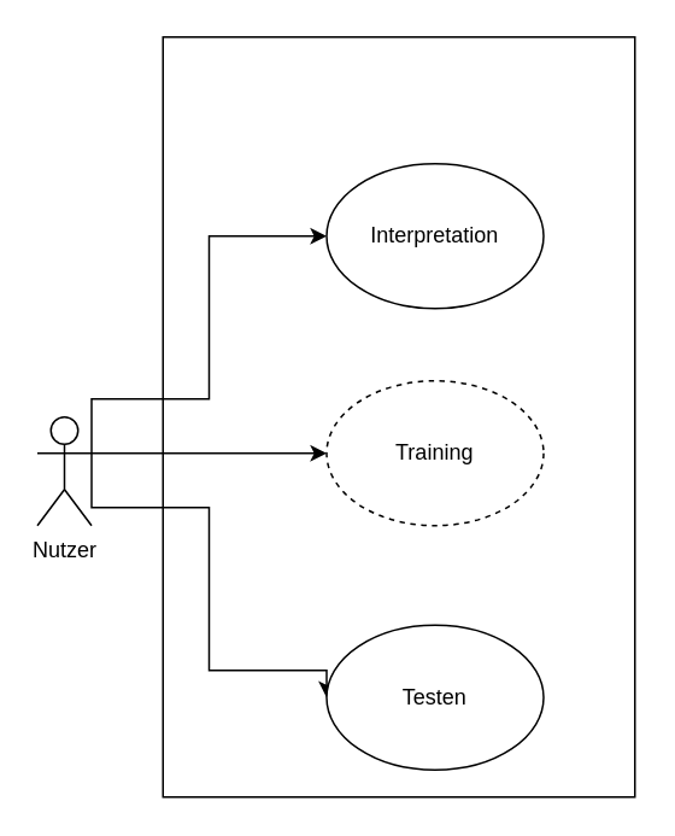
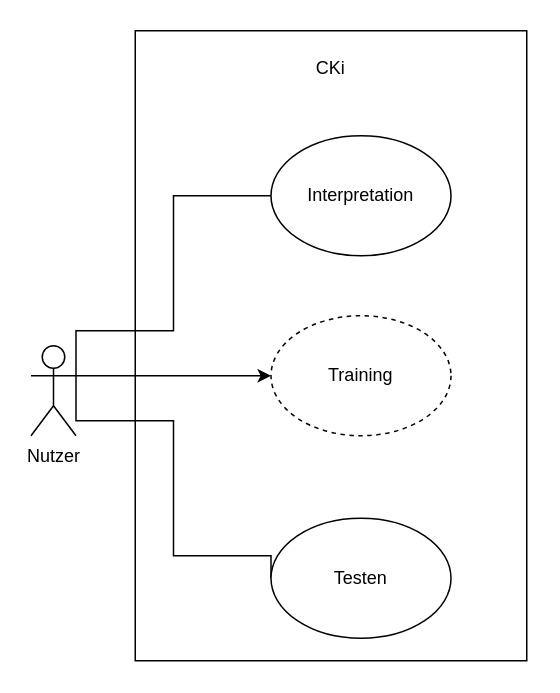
  <mxCell id="0" />
  <mxCell id="1" parent="0" />
  <mxCell id="2" value="" style="rounded=0;whiteSpace=wrap;html=1;" vertex="1" parent="1"><mxGeometry x="89.5" y="20" width="261" height="420" as="geometry" /></mxCell>
- <mxCell id="3" style="edgeStyle=orthogonalEdgeStyle;rounded=0;orthogonalLoop=1;jettySize=auto;html=1;entryX=0;entryY=0.5;entryDx=0;entryDy=0;exitX=1;exitY=0.333;exitDx=0;exitDy=0;exitPerimeter=0;" edge="1" parent="1" source="6" target="9"><mxGeometry relative="1" as="geometry"><mxPoint x="60" y="240" as="sourcePoint" /><mxPoint x="180" y="130" as="targetPoint" /><Array as="points"><mxPoint x="50" y="220" /><mxPoint x="115" y="220" /><mxPoint x="115" y="130" /></Array></mxGeometry></mxCell>
+ <mxCell id="3" style="edgeStyle=orthogonalEdgeStyle;rounded=0;orthogonalLoop=1;jettySize=auto;html=1;entryX=0;entryY=0.5;entryDx=0;entryDy=0;exitX=1;exitY=0.333;exitDx=0;exitDy=0;exitPerimeter=0;endArrow=none;" edge="1" parent="1" source="6" target="9"><mxGeometry relative="1" as="geometry"><mxPoint x="60" y="240" as="sourcePoint" /><mxPoint x="180" y="130" as="targetPoint" /><Array as="points"><mxPoint x="50" y="220" /><mxPoint x="115" y="220" /><mxPoint x="115" y="130" /></Array></mxGeometry></mxCell>
  <mxCell id="4" style="edgeStyle=orthogonalEdgeStyle;rounded=0;orthogonalLoop=1;jettySize=auto;html=1;exitX=1;exitY=0.333;exitDx=0;exitDy=0;exitPerimeter=0;entryX=0;entryY=0.5;entryDx=0;entryDy=0;" edge="1" parent="1" source="6" target="10"><mxGeometry relative="1" as="geometry"><mxPoint x="180" y="250" as="targetPoint" /></mxGeometry></mxCell>
- <mxCell id="5" style="edgeStyle=orthogonalEdgeStyle;rounded=0;orthogonalLoop=1;jettySize=auto;html=1;entryX=0;entryY=0.5;entryDx=0;entryDy=0;exitX=1;exitY=0.333;exitDx=0;exitDy=0;exitPerimeter=0;" edge="1" parent="1" source="6" target="11"><mxGeometry relative="1" as="geometry"><mxPoint x="180" y="370" as="targetPoint" /><Array as="points"><mxPoint x="50" y="280" /><mxPoint x="115" y="280" /><mxPoint x="115" y="370" /></Array></mxGeometry></mxCell>
+ <mxCell id="5" style="edgeStyle=orthogonalEdgeStyle;rounded=0;orthogonalLoop=1;jettySize=auto;html=1;entryX=0;entryY=0.5;entryDx=0;entryDy=0;exitX=1;exitY=0.333;exitDx=0;exitDy=0;exitPerimeter=0;endArrow=none;" edge="1" parent="1" source="6" target="11"><mxGeometry relative="1" as="geometry"><mxPoint x="180" y="370" as="targetPoint" /><Array as="points"><mxPoint x="50" y="280" /><mxPoint x="115" y="280" /><mxPoint x="115" y="370" /></Array></mxGeometry></mxCell>
  <mxCell id="6" value="Nutzer" style="shape=umlActor;verticalLabelPosition=bottom;verticalAlign=top;html=1;outlineConnect=0;" vertex="1" parent="1"><mxGeometry x="20" y="230" width="30" height="60" as="geometry" /></mxCell>
+ <mxCell id="7" value="CKi" style="text;html=1;strokeColor=none;fillColor=none;align=center;verticalAlign=middle;whiteSpace=wrap;rounded=0;" vertex="1" parent="1"><mxGeometry x="190" y="30" width="60" height="30" as="geometry" /></mxCell>
  <mxCell id="8" style="edgeStyle=orthogonalEdgeStyle;rounded=0;orthogonalLoop=1;jettySize=auto;html=1;exitX=0.5;exitY=1;exitDx=0;exitDy=0;" edge="1" parent="1" source="2" target="2"><mxGeometry relative="1" as="geometry" /></mxCell>
  <mxCell id="9" value="Interpretation" style="ellipse;whiteSpace=wrap;html=1;" vertex="1" parent="1"><mxGeometry x="180" y="90" width="120" height="80" as="geometry" /></mxCell>
  <mxCell id="10" value="Training" style="ellipse;whiteSpace=wrap;html=1;dashed=1;" vertex="1" parent="1"><mxGeometry x="180" y="210" width="120" height="80" as="geometry" /></mxCell>
  <mxCell id="11" value="&lt;div&gt;Testen&lt;/div&gt;" style="ellipse;whiteSpace=wrap;html=1;" vertex="1" parent="1"><mxGeometry x="180" y="345" width="120" height="80" as="geometry" /></mxCell>
